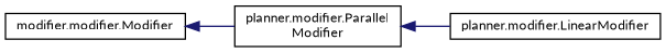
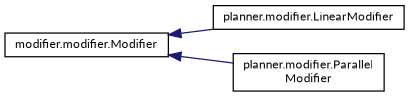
  digraph {
    fontname=Lato
    rankdir=LR
    node [color=black fillcolor=white fontname=Lato fontsize=10 shape=record style=filled]
    edge [color=midnightblue dir=back fontname=Lato fontsize=10 labelfontname=Helvetica labelfontsize=10 style=solid]
    n1 [height=0.2 label="modifier.modifier.Modifier" width=0.4]
    n2 [height=0.2 label="planner.modifier.LinearModifier" width=0.4]
    n3 [height=0.2 label="planner.modifier.Parallel\lModifier" width=0.4]
-   n3 -> n2
+   n1 -> n2
    n1 -> n3
  }
